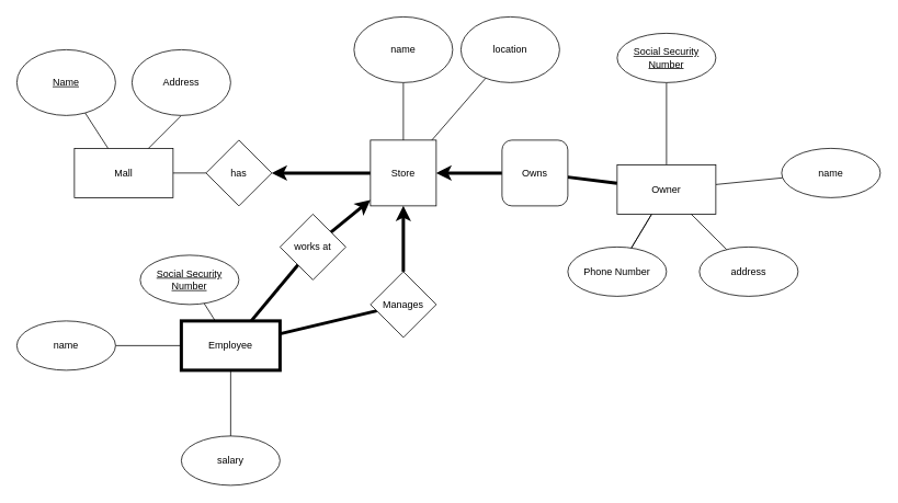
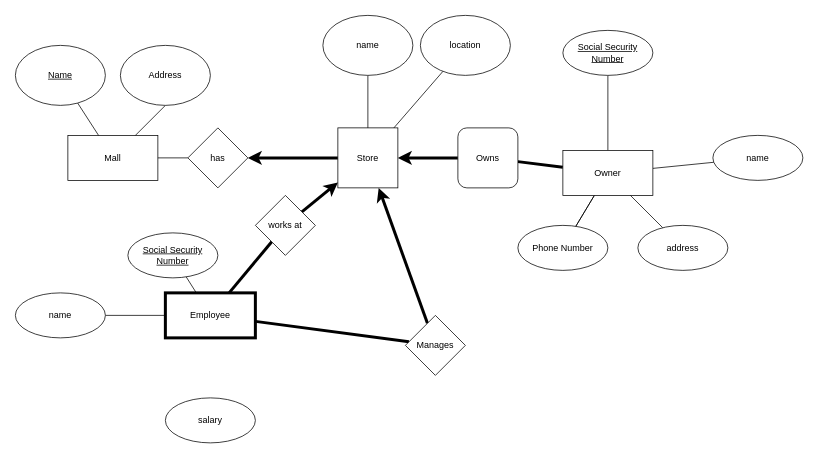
  <mxCell id="0" />
  <mxCell id="1" parent="0" />
  <mxCell id="2" value="Mall" style="rounded=0;whiteSpace=wrap;html=1;" parent="1" vertex="1"><mxGeometry x="90" y="180" width="120" height="60" as="geometry" /></mxCell>
  <mxCell id="3" value="has" style="rhombus;whiteSpace=wrap;html=1;" parent="1" vertex="1"><mxGeometry x="250" y="170" width="80" height="80" as="geometry" /></mxCell>
  <mxCell id="4" value="" style="edgeStyle=orthogonalEdgeStyle;rounded=0;orthogonalLoop=1;jettySize=auto;html=1;strokeWidth=4;" edge="1" parent="1" source="7" target="3"><mxGeometry relative="1" as="geometry" /></mxCell>
  <mxCell id="5" value="" style="edgeStyle=none;rounded=1;orthogonalLoop=1;jettySize=auto;html=1;startArrow=classic;startFill=1;endArrow=none;endFill=0;strokeColor=default;strokeWidth=4;" edge="1" parent="1" source="7" target="18"><mxGeometry relative="1" as="geometry" /></mxCell>
  <mxCell id="6" value="" style="edgeStyle=none;rounded=1;orthogonalLoop=1;jettySize=auto;html=1;startArrow=classic;startFill=1;endArrow=none;endFill=0;strokeColor=default;strokeWidth=4;" edge="1" parent="1" source="7" target="30"><mxGeometry relative="1" as="geometry" /></mxCell>
  <mxCell id="7" value="Store" style="whiteSpace=wrap;html=1;aspect=fixed;" parent="1" vertex="1"><mxGeometry x="450" y="170" width="80" height="80" as="geometry" /></mxCell>
  <mxCell id="8" value="" style="endArrow=none;html=1;exitX=1;exitY=0.5;exitDx=0;exitDy=0;entryX=0;entryY=0.5;entryDx=0;entryDy=0;" edge="1" parent="1" source="2" target="3"><mxGeometry width="50" height="50" relative="1" as="geometry"><mxPoint x="480" y="310" as="sourcePoint" /><mxPoint x="530" y="260" as="targetPoint" /></mxGeometry></mxCell>
  <mxCell id="9" style="edgeStyle=none;rounded=1;orthogonalLoop=1;jettySize=auto;html=1;startArrow=none;startFill=0;endArrow=none;endFill=0;strokeColor=default;strokeWidth=1;" edge="1" parent="1" source="10" target="2"><mxGeometry relative="1" as="geometry" /></mxCell>
  <mxCell id="10" value="&lt;u&gt;Name&lt;/u&gt;" style="ellipse;whiteSpace=wrap;html=1;" vertex="1" parent="1"><mxGeometry x="20" y="60" width="120" height="80" as="geometry" /></mxCell>
  <mxCell id="11" style="rounded=1;orthogonalLoop=1;jettySize=auto;html=1;exitX=0.5;exitY=1;exitDx=0;exitDy=0;strokeWidth=1;strokeColor=default;startArrow=none;startFill=0;endArrow=none;endFill=0;" edge="1" parent="1" source="12" target="2"><mxGeometry relative="1" as="geometry" /></mxCell>
  <mxCell id="12" value="Address" style="ellipse;whiteSpace=wrap;html=1;" vertex="1" parent="1"><mxGeometry x="160" y="60" width="120" height="80" as="geometry" /></mxCell>
  <mxCell id="13" style="edgeStyle=none;rounded=1;orthogonalLoop=1;jettySize=auto;html=1;startArrow=none;startFill=0;endArrow=none;endFill=0;strokeColor=default;strokeWidth=1;" edge="1" parent="1" source="14" target="7"><mxGeometry relative="1" as="geometry" /></mxCell>
  <mxCell id="14" value="name" style="ellipse;whiteSpace=wrap;html=1;" vertex="1" parent="1"><mxGeometry x="430" y="20" width="120" height="80" as="geometry" /></mxCell>
  <mxCell id="15" style="edgeStyle=none;rounded=1;orthogonalLoop=1;jettySize=auto;html=1;startArrow=none;startFill=0;endArrow=none;endFill=0;strokeColor=default;strokeWidth=1;" edge="1" parent="1" source="16" target="7"><mxGeometry relative="1" as="geometry" /></mxCell>
  <mxCell id="16" value="location" style="ellipse;whiteSpace=wrap;html=1;" vertex="1" parent="1"><mxGeometry x="560" y="20" width="120" height="80" as="geometry" /></mxCell>
  <mxCell id="17" value="" style="edgeStyle=none;rounded=1;orthogonalLoop=1;jettySize=auto;html=1;startArrow=none;startFill=0;endArrow=none;endFill=0;strokeColor=default;strokeWidth=4;" edge="1" parent="1" source="18" target="23"><mxGeometry relative="1" as="geometry" /></mxCell>
  <mxCell id="18" value="Owns" style="whiteSpace=wrap;html=1;rounded=1;" vertex="1" parent="1"><mxGeometry x="610" y="170" width="80" height="80" as="geometry" /></mxCell>
  <mxCell id="19" value="" style="edgeStyle=none;rounded=1;orthogonalLoop=1;jettySize=auto;html=1;startArrow=none;startFill=0;endArrow=none;endFill=0;strokeColor=default;strokeWidth=1;" edge="1" parent="1" source="23" target="24"><mxGeometry relative="1" as="geometry" /></mxCell>
  <mxCell id="20" value="" style="edgeStyle=none;rounded=1;orthogonalLoop=1;jettySize=auto;html=1;startArrow=none;startFill=0;endArrow=none;endFill=0;strokeColor=default;strokeWidth=1;" edge="1" parent="1" source="23" target="25"><mxGeometry relative="1" as="geometry" /></mxCell>
  <mxCell id="21" value="" style="edgeStyle=none;rounded=1;orthogonalLoop=1;jettySize=auto;html=1;startArrow=none;startFill=0;endArrow=none;endFill=0;strokeColor=default;strokeWidth=1;" edge="1" parent="1" source="23" target="26"><mxGeometry relative="1" as="geometry" /></mxCell>
  <mxCell id="22" value="" style="edgeStyle=none;rounded=1;orthogonalLoop=1;jettySize=auto;html=1;startArrow=none;startFill=0;endArrow=none;endFill=0;strokeColor=default;strokeWidth=1;" edge="1" parent="1" source="23" target="26"><mxGeometry relative="1" as="geometry" /></mxCell>
  <mxCell id="23" value="Owner" style="whiteSpace=wrap;html=1;" vertex="1" parent="1"><mxGeometry x="750" y="200" width="120" height="60" as="geometry" /></mxCell>
  <mxCell id="24" value="&lt;u&gt;Social Security Number&lt;br&gt;&lt;/u&gt;" style="ellipse;whiteSpace=wrap;html=1;" vertex="1" parent="1"><mxGeometry x="750" y="40" width="120" height="60" as="geometry" /></mxCell>
  <mxCell id="25" value="name" style="ellipse;whiteSpace=wrap;html=1;" vertex="1" parent="1"><mxGeometry x="950" y="180" width="120" height="60" as="geometry" /></mxCell>
  <mxCell id="26" value="Phone Number" style="ellipse;whiteSpace=wrap;html=1;" vertex="1" parent="1"><mxGeometry x="690" y="300" width="120" height="60" as="geometry" /></mxCell>
  <mxCell id="27" style="edgeStyle=none;rounded=1;orthogonalLoop=1;jettySize=auto;html=1;startArrow=none;startFill=0;endArrow=none;endFill=0;strokeColor=default;strokeWidth=1;" edge="1" parent="1" source="28" target="23"><mxGeometry relative="1" as="geometry" /></mxCell>
  <mxCell id="28" value="address" style="ellipse;whiteSpace=wrap;html=1;" vertex="1" parent="1"><mxGeometry x="850" y="300" width="120" height="60" as="geometry" /></mxCell>
  <mxCell id="29" value="" style="edgeStyle=none;rounded=1;orthogonalLoop=1;jettySize=auto;html=1;startArrow=none;startFill=0;endArrow=none;endFill=0;strokeColor=default;strokeWidth=4;" edge="1" parent="1" source="30" target="34"><mxGeometry relative="1" as="geometry"><mxPoint x="400" y="420" as="sourcePoint" /></mxGeometry></mxCell>
- <mxCell id="30" value="Manages" style="rhombus;whiteSpace=wrap;html=1;" vertex="1" parent="1"><mxGeometry x="450" y="330" width="80" height="80" as="geometry" /></mxCell>
+ <mxCell id="30" value="Manages" style="rhombus;whiteSpace=wrap;html=1;" vertex="1" parent="1"><mxGeometry x="540" y="420" width="80" height="80" as="geometry" /></mxCell>
  <mxCell id="31" style="edgeStyle=none;rounded=1;orthogonalLoop=1;jettySize=auto;html=1;startArrow=none;startFill=0;endArrow=none;endFill=0;strokeColor=default;strokeWidth=4;" edge="1" parent="1" source="34" target="40"><mxGeometry relative="1" as="geometry"><mxPoint x="332.5" y="352.5" as="targetPoint" /></mxGeometry></mxCell>
  <mxCell id="32" value="" style="edgeStyle=none;rounded=1;orthogonalLoop=1;jettySize=auto;html=1;startArrow=none;startFill=0;endArrow=none;endFill=0;strokeColor=default;strokeWidth=1;" edge="1" parent="1" source="34" target="35"><mxGeometry relative="1" as="geometry" /></mxCell>
- <mxCell id="33" value="" style="edgeStyle=none;rounded=1;orthogonalLoop=1;jettySize=auto;html=1;startArrow=none;startFill=0;endArrow=none;endFill=0;strokeColor=default;strokeWidth=1;" edge="1" parent="1" source="34" target="36"><mxGeometry relative="1" as="geometry" /></mxCell>
  <mxCell id="34" value="Employee" style="whiteSpace=wrap;html=1;strokeWidth=4;" vertex="1" parent="1"><mxGeometry x="220" y="390" width="120" height="60" as="geometry" /></mxCell>
  <mxCell id="35" value="name" style="ellipse;whiteSpace=wrap;html=1;" vertex="1" parent="1"><mxGeometry x="20" y="390" width="120" height="60" as="geometry" /></mxCell>
  <mxCell id="36" value="salary" style="ellipse;whiteSpace=wrap;html=1;" vertex="1" parent="1"><mxGeometry x="220" y="530" width="120" height="60" as="geometry" /></mxCell>
  <mxCell id="37" style="edgeStyle=none;rounded=1;orthogonalLoop=1;jettySize=auto;html=1;startArrow=none;startFill=0;endArrow=none;endFill=0;strokeColor=default;strokeWidth=1;" edge="1" parent="1" source="38" target="34"><mxGeometry relative="1" as="geometry" /></mxCell>
  <mxCell id="38" value="&lt;u&gt;Social Security Number&lt;br&gt;&lt;/u&gt;" style="ellipse;whiteSpace=wrap;html=1;" vertex="1" parent="1"><mxGeometry x="170" y="310" width="120" height="60" as="geometry" /></mxCell>
  <mxCell id="39" style="edgeStyle=none;rounded=1;orthogonalLoop=1;jettySize=auto;html=1;startArrow=none;startFill=0;endArrow=classic;endFill=1;strokeColor=default;strokeWidth=4;" edge="1" parent="1" source="40" target="7"><mxGeometry relative="1" as="geometry" /></mxCell>
  <mxCell id="40" value="works at" style="rhombus;whiteSpace=wrap;html=1;strokeWidth=1;" vertex="1" parent="1"><mxGeometry x="340" y="260" width="80" height="80" as="geometry" /></mxCell>
